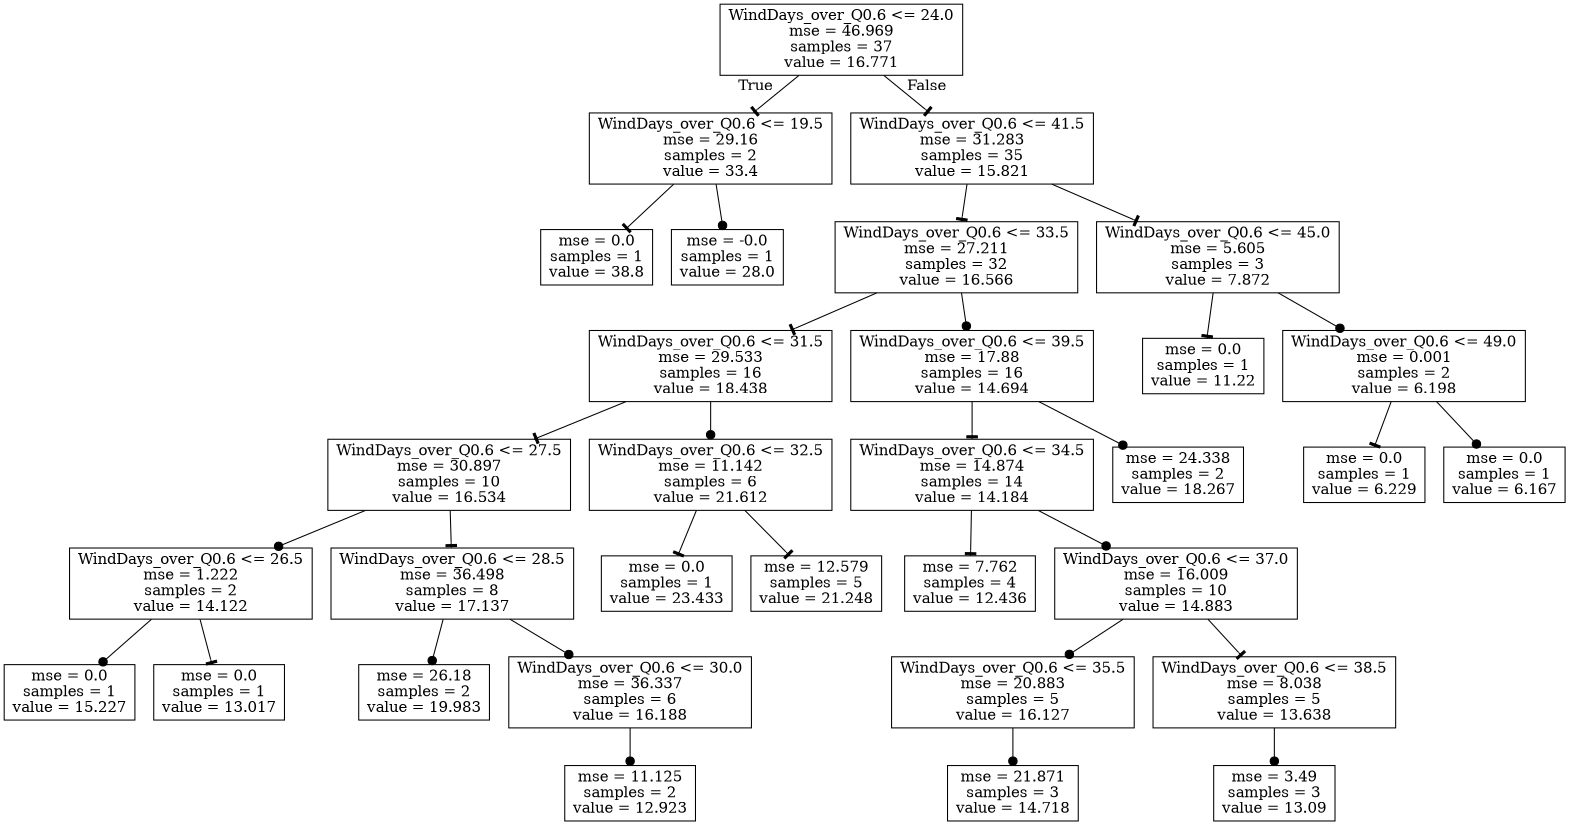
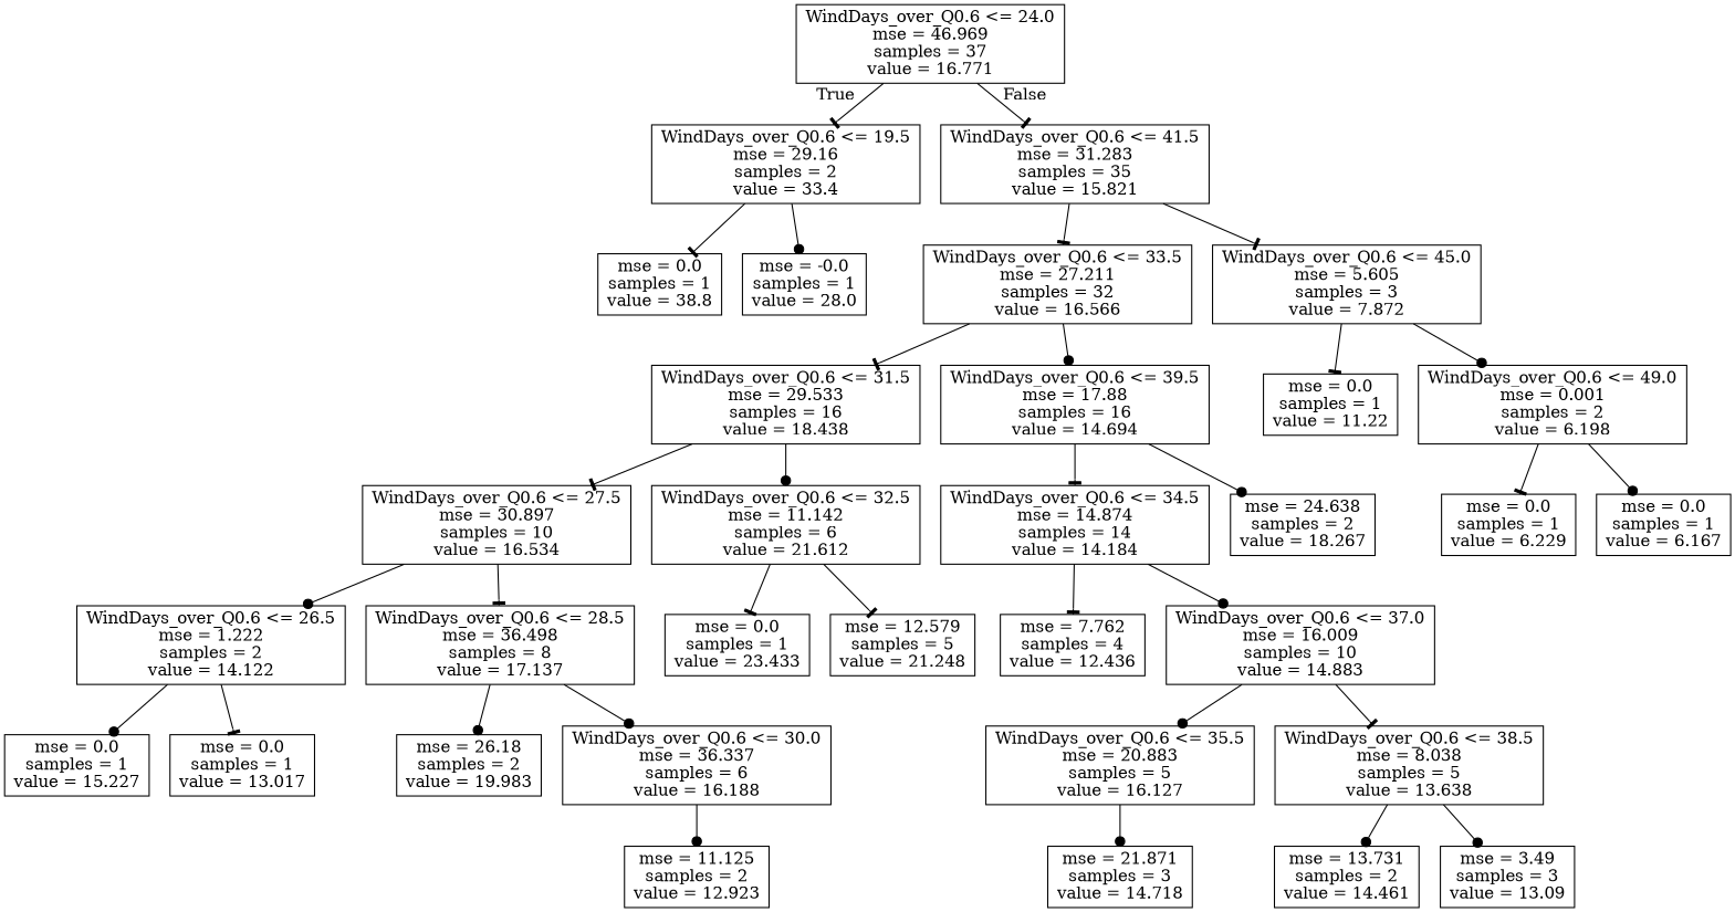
  digraph {
    node [shape=box]
    edge [arrowhead=tee]
    n1 [label="WindDays_over_Q0.6 <= 24.0\nmse = 46.969\nsamples = 37\nvalue = 16.771"]
    n2 [label="WindDays_over_Q0.6 <= 19.5\nmse = 29.16\nsamples = 2\nvalue = 33.4"]
    n3 [label="WindDays_over_Q0.6 <= 41.5\nmse = 31.283\nsamples = 35\nvalue = 15.821"]
    n4 [label="mse = 0.0\nsamples = 1\nvalue = 38.8"]
    n5 [label="mse = -0.0\nsamples = 1\nvalue = 28.0"]
    n6 [label="WindDays_over_Q0.6 <= 33.5\nmse = 27.211\nsamples = 32\nvalue = 16.566"]
    n7 [label="WindDays_over_Q0.6 <= 45.0\nmse = 5.605\nsamples = 3\nvalue = 7.872"]
    n8 [label="WindDays_over_Q0.6 <= 31.5\nmse = 29.533\nsamples = 16\nvalue = 18.438"]
    n9 [label="WindDays_over_Q0.6 <= 39.5\nmse = 17.88\nsamples = 16\nvalue = 14.694"]
    n10 [label="mse = 0.0\nsamples = 1\nvalue = 11.22"]
    n11 [label="WindDays_over_Q0.6 <= 49.0\nmse = 0.001\nsamples = 2\nvalue = 6.198"]
    n12 [label="WindDays_over_Q0.6 <= 27.5\nmse = 30.897\nsamples = 10\nvalue = 16.534"]
    n13 [label="WindDays_over_Q0.6 <= 32.5\nmse = 11.142\nsamples = 6\nvalue = 21.612"]
    n14 [label="WindDays_over_Q0.6 <= 34.5\nmse = 14.874\nsamples = 14\nvalue = 14.184"]
-   n15 [label="mse = 24.338\nsamples = 2\nvalue = 18.267"]
+   n15 [label="mse = 24.638\nsamples = 2\nvalue = 18.267"]
    n16 [label="WindDays_over_Q0.6 <= 26.5\nmse = 1.222\nsamples = 2\nvalue = 14.122"]
    n17 [label="WindDays_over_Q0.6 <= 28.5\nmse = 36.498\nsamples = 8\nvalue = 17.137"]
    n18 [label="mse = 0.0\nsamples = 1\nvalue = 23.433"]
    n19 [label="mse = 12.579\nsamples = 5\nvalue = 21.248"]
    n20 [label="mse = 0.0\nsamples = 1\nvalue = 15.227"]
    n21 [label="mse = 0.0\nsamples = 1\nvalue = 13.017"]
    n22 [label="mse = 26.18\nsamples = 2\nvalue = 19.983"]
    n23 [label="WindDays_over_Q0.6 <= 30.0\nmse = 36.337\nsamples = 6\nvalue = 16.188"]
    n24 [label="mse = 11.125\nsamples = 2\nvalue = 12.923"]
    n25 [label="mse = 7.762\nsamples = 4\nvalue = 12.436"]
    n26 [label="WindDays_over_Q0.6 <= 37.0\nmse = 16.009\nsamples = 10\nvalue = 14.883"]
    n27 [label="WindDays_over_Q0.6 <= 35.5\nmse = 20.883\nsamples = 5\nvalue = 16.127"]
    n28 [label="WindDays_over_Q0.6 <= 38.5\nmse = 8.038\nsamples = 5\nvalue = 13.638"]
    n29 [label="mse = 21.871\nsamples = 3\nvalue = 14.718"]
+   n30 [label="mse = 13.731\nsamples = 2\nvalue = 14.461"]
    n31 [label="mse = 3.49\nsamples = 3\nvalue = 13.09"]
    n32 [label="mse = 0.0\nsamples = 1\nvalue = 6.229"]
    n33 [label="mse = 0.0\nsamples = 1\nvalue = 6.167"]
    n1 -> n2 [headlabel=True labelangle=45 labeldistance=2.5]
    n1 -> n3 [headlabel=False labelangle=-45 labeldistance=2.5]
    n2 -> n4
    n2 -> n5 [arrowhead=dot]
    n3 -> n6
    n3 -> n7
    n6 -> n8
    n6 -> n9 [arrowhead=dot]
    n7 -> n10
    n7 -> n11 [arrowhead=dot]
    n8 -> n12
    n8 -> n13 [arrowhead=dot]
    n9 -> n14
    n9 -> n15 [arrowhead=dot]
    n11 -> n32
    n11 -> n33 [arrowhead=dot]
    n12 -> n16 [arrowhead=dot]
    n12 -> n17
    n13 -> n18
    n13 -> n19
    n14 -> n25
    n14 -> n26 [arrowhead=dot]
    n16 -> n20 [arrowhead=dot]
    n16 -> n21
    n17 -> n22 [arrowhead=dot]
    n17 -> n23 [arrowhead=dot]
    n23 -> n24 [arrowhead=dot]
    n26 -> n27 [arrowhead=dot]
    n26 -> n28
    n27 -> n29 [arrowhead=dot]
+   n28 -> n30 [arrowhead=dot]
    n28 -> n31 [arrowhead=dot]
  }
